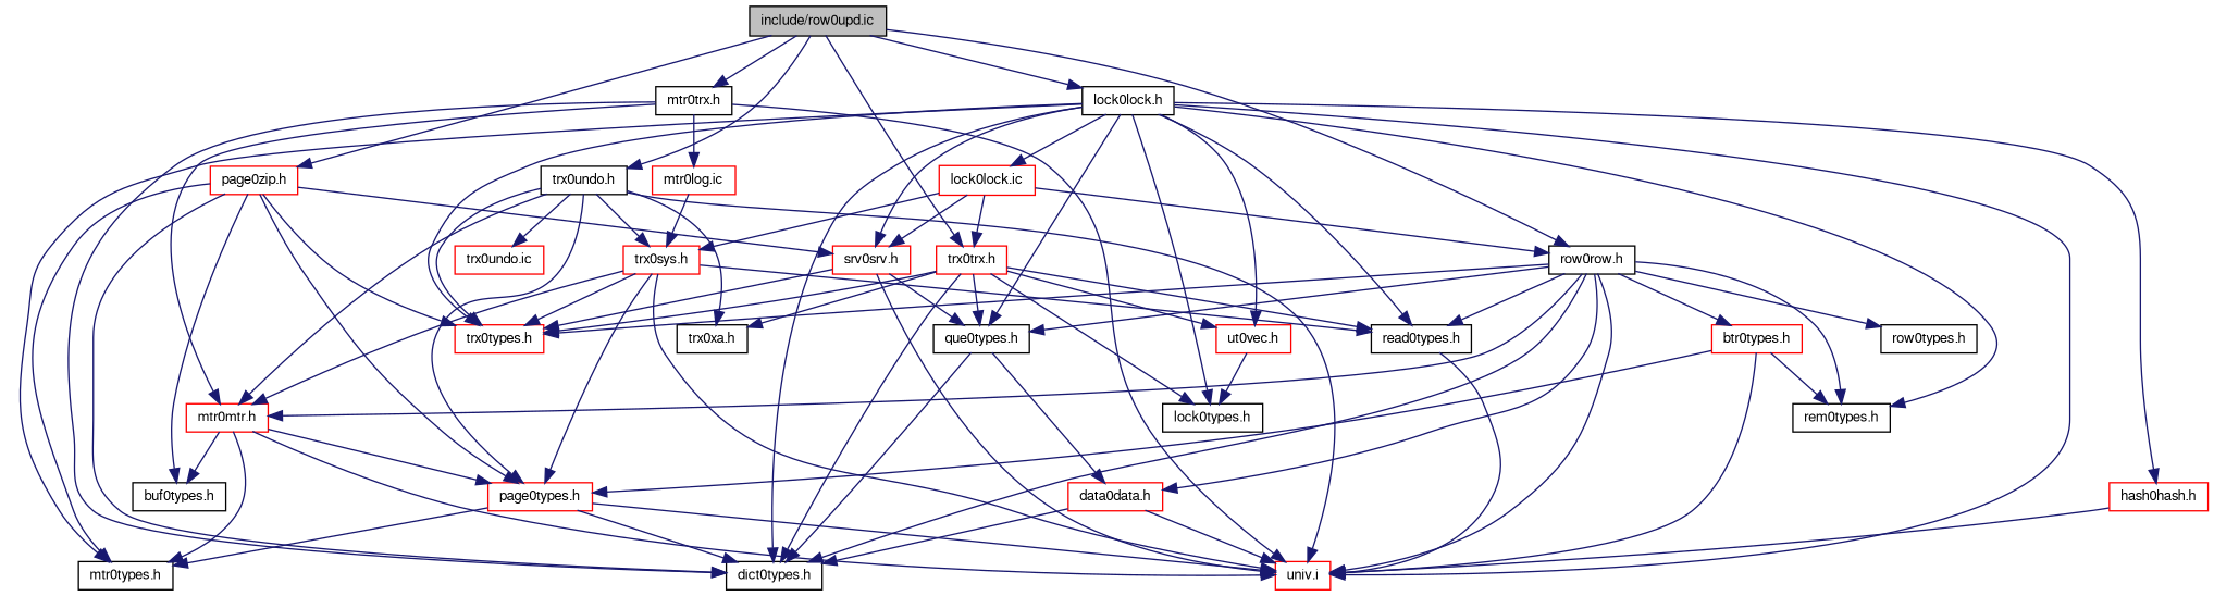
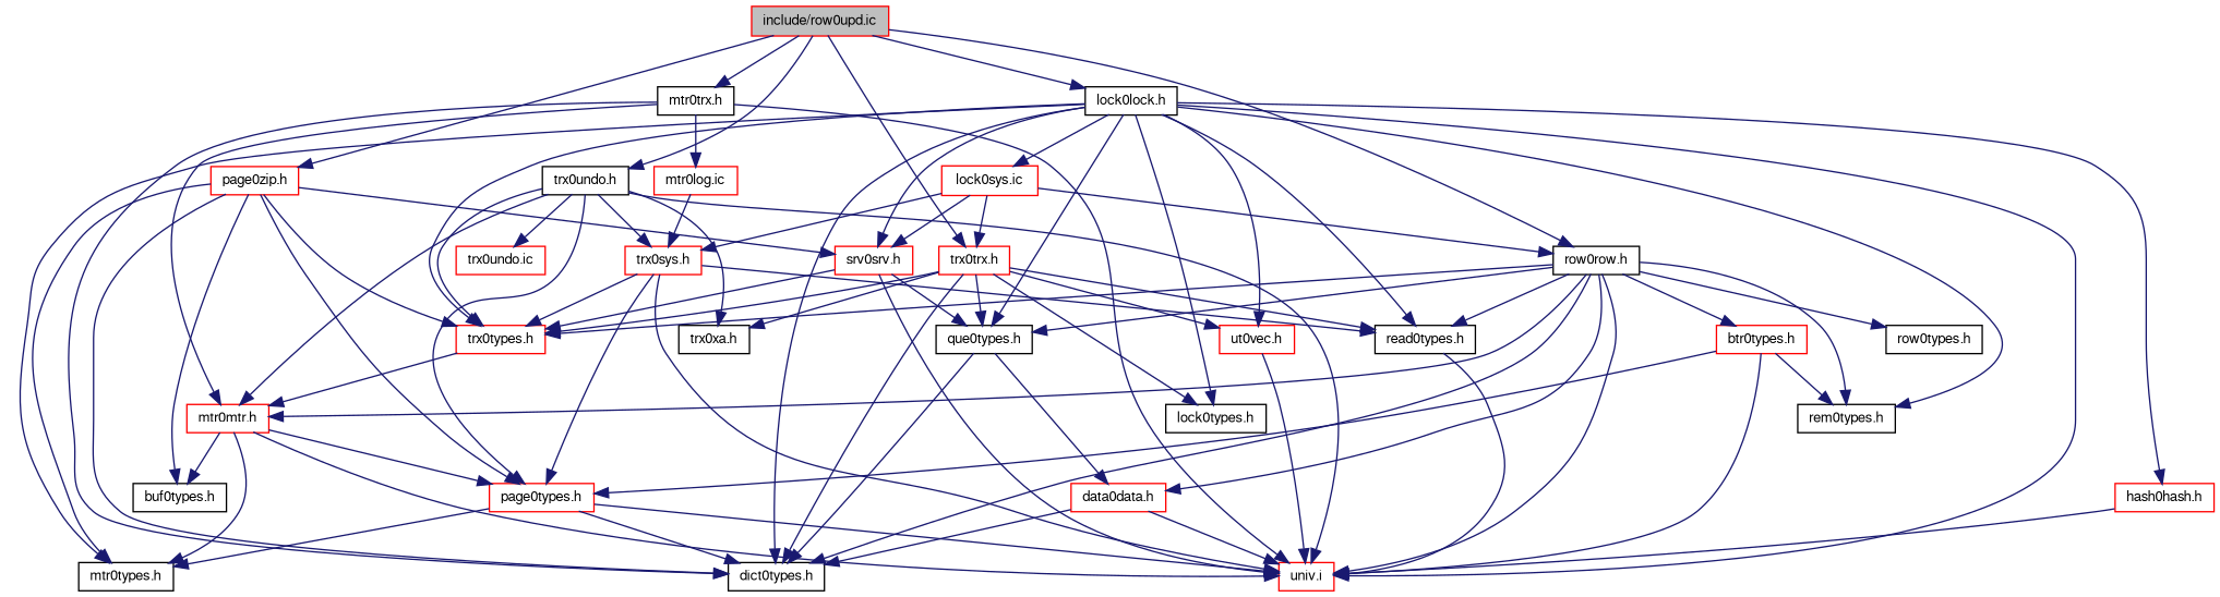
  digraph {
    node [color=red fontname=FreeSans fontsize=10 shape=record]
    edge [color=midnightblue fontname=FreeSans fontsize=10 labelfontname=FreeSans labelfontsize=10 style=solid]
-   n1 [color=black fillcolor=grey75 fontcolor=black height=0.2 label="include/row0upd.ic" style=filled width=0.4]
+   n1 [fillcolor=grey75 fontcolor=black height=0.2 label="include/row0upd.ic" style=filled width=0.4]
    n2 [color=black height=0.2 label="mtr0trx.h" width=0.4]
    n3 [height=0.2 label="trx0trx.h" width=0.4]
    n4 [color=black height=0.2 label="trx0undo.h" width=0.4]
    n5 [color=black height=0.2 label="row0row.h" width=0.4]
    n6 [color=black height=0.2 label="lock0lock.h" width=0.4]
    n7 [height=0.2 label="page0zip.h" width=0.4]
    n8 [height=0.2 label="univ.i" width=0.4]
    n9 [height=0.2 label="mtr0mtr.h" width=0.4]
    n10 [color=black height=0.2 label="dict0types.h" width=0.4]
    n11 [height=0.2 label="mtr0log.ic" width=0.4]
    n12 [height=0.2 label="trx0types.h" width=0.4]
    n13 [color=black height=0.2 label="read0types.h" width=0.4]
    n14 [color=black height=0.2 label="lock0types.h" width=0.4]
    n15 [color=black height=0.2 label="que0types.h" width=0.4]
    n16 [color=black height=0.2 label="trx0xa.h" width=0.4]
    n17 [height=0.2 label="ut0vec.h" width=0.4]
    n18 [height=0.2 label="page0types.h" width=0.4]
    n19 [height=0.2 label="trx0sys.h" width=0.4]
    n20 [height=0.2 label="trx0undo.ic" width=0.4]
    n21 [height=0.2 label="data0data.h" width=0.4]
    n22 [color=black height=0.2 label="rem0types.h" width=0.4]
    n23 [color=black height=0.2 label="row0types.h" width=0.4]
    n24 [height=0.2 label="btr0types.h" width=0.4]
    n25 [color=black height=0.2 label="mtr0types.h" width=0.4]
    n26 [height=0.2 label="hash0hash.h" width=0.4]
    n27 [height=0.2 label="srv0srv.h" width=0.4]
-   n28 [height=0.2 label="lock0lock.ic" width=0.4]
+   n28 [height=0.2 label="lock0sys.ic" width=0.4]
    n29 [color=black height=0.2 label="buf0types.h" width=0.4]
    n1 -> n2
    n1 -> n3
    n1 -> n4
    n1 -> n5
    n1 -> n6
    n1 -> n7
    n2 -> n8
    n2 -> n9
    n2 -> n10
    n2 -> n11
    n3 -> n10
    n3 -> n12
    n3 -> n13
    n3 -> n14
    n3 -> n15
    n3 -> n16
    n3 -> n17
    n4 -> n8
    n4 -> n9
    n4 -> n12
    n4 -> n16
    n4 -> n18
    n4 -> n19
    n4 -> n20
    n5 -> n8
    n5 -> n9
    n5 -> n10
    n5 -> n12
    n5 -> n13
    n5 -> n15
    n5 -> n21
    n5 -> n22
    n5 -> n23
    n5 -> n24
    n6 -> n8
    n6 -> n10
    n6 -> n12
    n6 -> n13
    n6 -> n14
    n6 -> n15
    n6 -> n17
    n6 -> n22
    n6 -> n25
    n6 -> n26
    n6 -> n27
    n6 -> n28
    n7 -> n10
    n7 -> n12
    n7 -> n18
    n7 -> n25
    n7 -> n27
    n7 -> n29
    n9 -> n8
    n9 -> n18
    n9 -> n25
    n9 -> n29
    n11 -> n19
    n13 -> n8
    n15 -> n10
    n15 -> n21
-   n17 -> n14
+   n17 -> n8
    n18 -> n8
    n18 -> n10
    n18 -> n25
    n19 -> n8
-   n19 -> n9
+   n12 -> n9
    n19 -> n12
    n19 -> n13
    n19 -> n18
    n21 -> n8
    n21 -> n10
    n24 -> n8
    n24 -> n18
    n24 -> n22
    n26 -> n8
    n27 -> n8
    n27 -> n12
    n27 -> n15
    n28 -> n3
    n28 -> n5
    n28 -> n19
    n28 -> n27
  }
